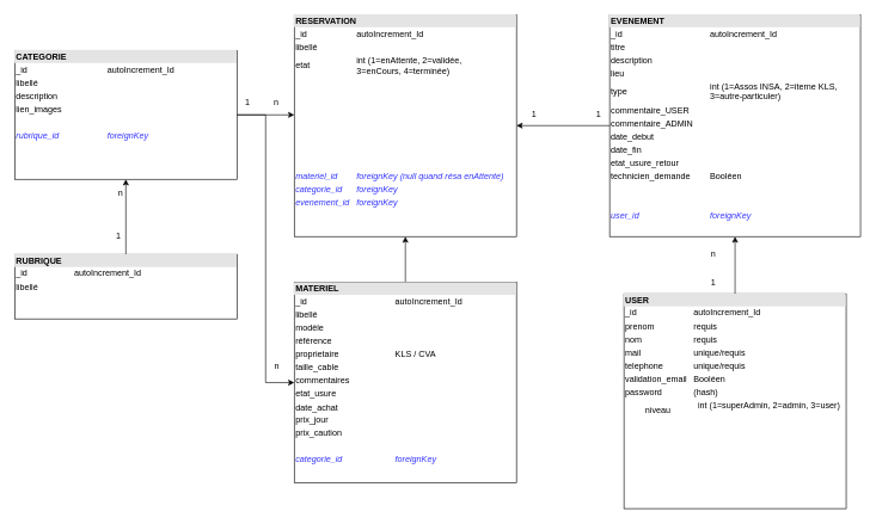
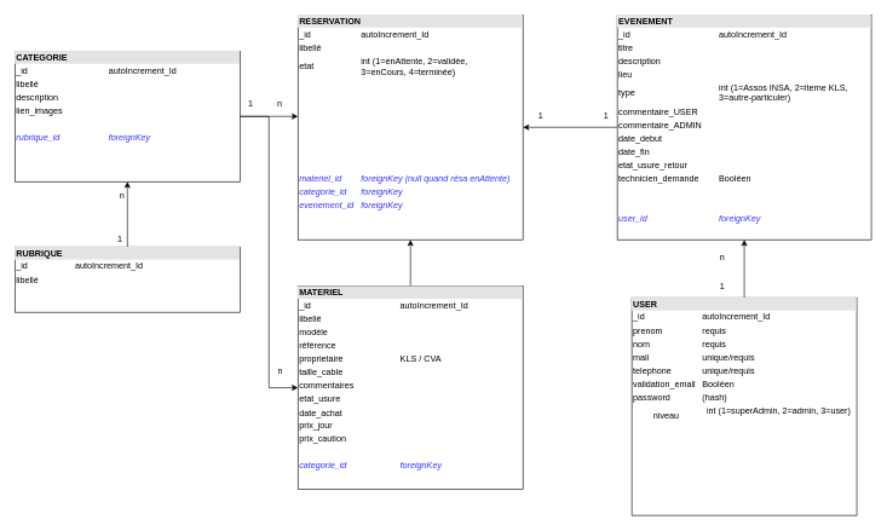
  <mxCell id="0" />
  <mxCell id="1" parent="0" />
  <mxCell id="2" value="&lt;div style=&quot;box-sizing:border-box;width:100%;background:#e4e4e4;padding:2px;&quot;&gt;&lt;b&gt;RESERVATION&lt;/b&gt;&lt;/div&gt;&lt;table style=&quot;width:100%;font-size:1em;&quot; cellspacing=&quot;0&quot; cellpadding=&quot;2&quot;&gt;&lt;tbody&gt;&lt;tr&gt;&lt;td&gt;_id&lt;/td&gt;&lt;td&gt;autoIncrement_Id&lt;/td&gt;&lt;/tr&gt;&lt;tr&gt;&lt;td&gt;libellé&lt;br&gt;&lt;/td&gt;&lt;td&gt;&lt;br&gt;&lt;/td&gt;&lt;/tr&gt;&lt;tr&gt;&lt;td&gt;etat&lt;br&gt;&lt;/td&gt;&lt;td&gt;int (1=enAttente, 2=validée,&lt;br&gt;3=enCours, 4=terminée)&lt;/td&gt;&lt;/tr&gt;&lt;tr&gt;&lt;td&gt;&lt;br&gt;&lt;/td&gt;&lt;td&gt;&lt;br&gt;&lt;/td&gt;&lt;/tr&gt;&lt;tr&gt;&lt;td&gt;&lt;br&gt;&lt;/td&gt;&lt;td&gt;&lt;br&gt;&lt;/td&gt;&lt;/tr&gt;&lt;tr&gt;&lt;td&gt;&lt;br&gt;&lt;/td&gt;&lt;td&gt;&lt;br&gt;&lt;/td&gt;&lt;/tr&gt;&lt;tr&gt;&lt;td&gt;&lt;br&gt;&lt;/td&gt;&lt;td&gt;&lt;br&gt;&lt;/td&gt;&lt;/tr&gt;&lt;tr&gt;&lt;td&gt;&lt;br&gt;&lt;/td&gt;&lt;td&gt;&lt;br&gt;&lt;/td&gt;&lt;/tr&gt;&lt;tr&gt;&lt;td&gt;&lt;br&gt;&lt;/td&gt;&lt;td&gt;&lt;br&gt;&lt;/td&gt;&lt;/tr&gt;&lt;tr&gt;&lt;td&gt;&lt;br&gt;&lt;/td&gt;&lt;td&gt;&lt;br&gt;&lt;/td&gt;&lt;/tr&gt;&lt;tr&gt;&lt;td&gt;&lt;font color=&quot;#3333FF&quot;&gt;&lt;i&gt;materiel_id&lt;br&gt;&lt;/i&gt;&lt;/font&gt;&lt;/td&gt;&lt;td&gt;&lt;font color=&quot;#3333FF&quot;&gt;&lt;i&gt;foreignKey (null quand résa enAttente)&lt;br&gt;&lt;/i&gt;&lt;/font&gt;&lt;/td&gt;&lt;/tr&gt;&lt;tr&gt;&lt;td&gt;&lt;font color=&quot;#3333FF&quot;&gt;&lt;i&gt;categorie_id&lt;br&gt;&lt;/i&gt;&lt;/font&gt;&lt;/td&gt;&lt;td&gt;&lt;font color=&quot;#3333FF&quot;&gt;&lt;i&gt;foreignKey&lt;/i&gt;&lt;/font&gt;&lt;/td&gt;&lt;/tr&gt;&lt;tr&gt;&lt;td&gt;&lt;font color=&quot;#3333FF&quot;&gt;&lt;i&gt;evenement_id&lt;br&gt;&lt;/i&gt;&lt;/font&gt;&lt;/td&gt;&lt;td&gt;&lt;font color=&quot;#3333FF&quot;&gt;&lt;i&gt;foreignKey&lt;/i&gt;&lt;/font&gt;&lt;/td&gt;&lt;/tr&gt;&lt;tr&gt;&lt;td&gt;&lt;br&gt;&lt;/td&gt;&lt;td&gt;&lt;br&gt;&lt;/td&gt;&lt;/tr&gt;&lt;tr&gt;&lt;td&gt;&lt;br&gt;&lt;/td&gt;&lt;td&gt;&lt;br&gt;&lt;/td&gt;&lt;/tr&gt;&lt;tr&gt;&lt;td&gt;&lt;br&gt;&lt;/td&gt;&lt;td&gt;&lt;br&gt;&lt;/td&gt;&lt;/tr&gt;&lt;tr&gt;&lt;td&gt;&lt;br&gt;&lt;/td&gt;&lt;td&gt;&lt;br&gt;&lt;/td&gt;&lt;/tr&gt;&lt;tr&gt;&lt;td&gt;&lt;br&gt;&lt;/td&gt;&lt;td&gt;&lt;br&gt;&lt;/td&gt;&lt;/tr&gt;&lt;tr&gt;&lt;td&gt;&lt;br&gt;&lt;/td&gt;&lt;td&gt;&lt;br&gt;&lt;/td&gt;&lt;/tr&gt;&lt;tr&gt;&lt;td&gt;&lt;br&gt;&lt;/td&gt;&lt;td&gt;&lt;br&gt;&lt;/td&gt;&lt;/tr&gt;&lt;tr&gt;&lt;td&gt;&lt;br&gt;&lt;/td&gt;&lt;td&gt;&lt;br&gt;&lt;/td&gt;&lt;/tr&gt;&lt;tr&gt;&lt;td&gt;&lt;table cellspacing=&quot;0&quot; cellpadding=&quot;2&quot;&gt;&lt;tbody&gt;&lt;tr&gt;&lt;td&gt;&lt;br&gt;&lt;br&gt;&lt;/td&gt;&lt;td&gt;&lt;br&gt;&lt;/td&gt;&lt;/tr&gt;&lt;tr&gt;&lt;td&gt;&lt;br&gt;&lt;/td&gt;&lt;td&gt;&lt;br&gt;&lt;/td&gt;&lt;/tr&gt;&lt;tr&gt;&lt;td&gt;&lt;br&gt;&lt;/td&gt;&lt;td&gt;&lt;br&gt;&lt;/td&gt;&lt;/tr&gt;&lt;tr&gt;&lt;td&gt;&lt;br&gt;&lt;/td&gt;&lt;td&gt;&lt;br&gt;&lt;/td&gt;&lt;/tr&gt;&lt;tr&gt;&lt;td&gt;&lt;br&gt;&lt;/td&gt;&lt;td&gt;&lt;br&gt;&lt;/td&gt;&lt;/tr&gt;&lt;/tbody&gt;&lt;/table&gt;&lt;/td&gt;&lt;td&gt;&lt;br&gt;&lt;/td&gt;&lt;/tr&gt;&lt;/tbody&gt;&lt;/table&gt;" style="verticalAlign=top;align=left;overflow=fill;html=1;rounded=0;" vertex="1" parent="1"><mxGeometry x="410" y="20" width="310" height="310" as="geometry" /></mxCell>
  <mxCell id="3" style="edgeStyle=orthogonalEdgeStyle;rounded=0;orthogonalLoop=1;jettySize=auto;html=1;entryX=0.5;entryY=1;entryDx=0;entryDy=0;" edge="1" parent="1" source="4" target="2"><mxGeometry relative="1" as="geometry" /></mxCell>
  <mxCell id="4" value="&lt;div style=&quot;box-sizing:border-box;width:100%;background:#e4e4e4;padding:2px;&quot;&gt;&lt;b&gt;MATERIEL&lt;/b&gt;&lt;/div&gt;&lt;table style=&quot;width:100%;font-size:1em;&quot; cellspacing=&quot;0&quot; cellpadding=&quot;2&quot;&gt;&lt;tbody&gt;&lt;tr&gt;&lt;td&gt;_id&lt;/td&gt;&lt;td&gt;autoIncrement_Id&lt;/td&gt;&lt;/tr&gt;&lt;tr&gt;&lt;td&gt;libellé&lt;/td&gt;&lt;td&gt;&lt;br&gt;&lt;/td&gt;&lt;/tr&gt;&lt;tr&gt;&lt;td&gt;modèle&lt;br&gt;&lt;/td&gt;&lt;td&gt;&lt;br&gt;&lt;/td&gt;&lt;/tr&gt;&lt;tr&gt;&lt;td&gt;référence&lt;br&gt;&lt;/td&gt;&lt;td&gt;&lt;br&gt;&lt;/td&gt;&lt;/tr&gt;&lt;tr&gt;&lt;td&gt;proprietaire&lt;br&gt;&lt;/td&gt;&lt;td&gt;KLS / CVA&lt;br&gt;&lt;/td&gt;&lt;/tr&gt;&lt;tr&gt;&lt;td&gt;taille_cable&lt;br&gt;&lt;/td&gt;&lt;td&gt;&lt;br&gt;&lt;/td&gt;&lt;/tr&gt;&lt;tr&gt;&lt;td&gt;commentaires&lt;br&gt;&lt;/td&gt;&lt;td&gt;&lt;br&gt;&lt;/td&gt;&lt;/tr&gt;&lt;tr&gt;&lt;td&gt;etat_usure&lt;br&gt;&lt;/td&gt;&lt;td&gt;&lt;br&gt;&lt;/td&gt;&lt;/tr&gt;&lt;tr&gt;&lt;td&gt;date_achat&lt;br&gt;&lt;/td&gt;&lt;td&gt;&lt;br&gt;&lt;/td&gt;&lt;/tr&gt;&lt;tr&gt;&lt;td&gt;prix_jour&lt;br&gt;&lt;/td&gt;&lt;td&gt;&lt;br&gt;&lt;/td&gt;&lt;/tr&gt;&lt;tr&gt;&lt;td&gt;prix_caution&lt;br&gt;&lt;/td&gt;&lt;td&gt;&lt;br&gt;&lt;/td&gt;&lt;/tr&gt;&lt;tr&gt;&lt;td&gt;&lt;br&gt;&lt;/td&gt;&lt;td&gt;&lt;br&gt;&lt;/td&gt;&lt;/tr&gt;&lt;tr&gt;&lt;td&gt;&lt;font color=&quot;#3333FF&quot;&gt;&lt;i&gt;categorie_id&lt;/i&gt;&lt;/font&gt;&lt;/td&gt;&lt;td&gt;&lt;font color=&quot;#3333FF&quot;&gt;&lt;i&gt;foreignKey&lt;/i&gt;&lt;/font&gt;&lt;/td&gt;&lt;/tr&gt;&lt;/tbody&gt;&lt;/table&gt;" style="verticalAlign=top;align=left;overflow=fill;html=1;" vertex="1" parent="1"><mxGeometry x="410" y="394" width="310" height="280" as="geometry" /></mxCell>
  <mxCell id="5" style="edgeStyle=orthogonalEdgeStyle;rounded=0;orthogonalLoop=1;jettySize=auto;html=1;entryX=0.5;entryY=1;entryDx=0;entryDy=0;" edge="1" parent="1" source="6" target="13"><mxGeometry relative="1" as="geometry" /></mxCell>
  <mxCell id="6" value="&lt;div style=&quot;box-sizing:border-box;width:100%;background:#e4e4e4;padding:2px;&quot;&gt;&lt;b&gt;USER&lt;/b&gt;&lt;br&gt;&lt;/div&gt;&lt;table style=&quot;width:100%;font-size:1em;&quot; cellspacing=&quot;0&quot; cellpadding=&quot;2&quot;&gt;&lt;tbody&gt;&lt;tr&gt;&lt;td&gt;_id&lt;/td&gt;&lt;td&gt;autoIncrement_Id&lt;/td&gt;&lt;/tr&gt;&lt;tr&gt;&lt;td&gt;prenom&lt;/td&gt;&lt;td&gt;requis&lt;/td&gt;&lt;/tr&gt;&lt;tr&gt;&lt;td&gt;nom&lt;br&gt;&lt;/td&gt;&lt;td&gt;requis&lt;/td&gt;&lt;/tr&gt;&lt;tr&gt;&lt;td&gt;mail&lt;/td&gt;&lt;td&gt;unique/requis&lt;br&gt;&lt;/td&gt;&lt;/tr&gt;&lt;tr&gt;&lt;td&gt;telephone&lt;br&gt;&lt;/td&gt;&lt;td&gt;unique/requis&lt;br&gt;&lt;/td&gt;&lt;/tr&gt;&lt;tr&gt;&lt;td&gt;validation_email&lt;br&gt;&lt;/td&gt;&lt;td&gt;Booléen&lt;br&gt;&lt;/td&gt;&lt;/tr&gt;&lt;tr&gt;&lt;td&gt;password&lt;br&gt;&lt;/td&gt;&lt;td&gt;(hash)&lt;br&gt;&lt;/td&gt;&lt;/tr&gt;&lt;tr&gt;&lt;td align=&quot;center&quot;&gt;niveau&lt;br&gt;&lt;/td&gt;&lt;td align=&quot;center&quot;&gt;int (1=superAdmin, 2=admin, 3=user)&lt;br&gt;&lt;br&gt;&lt;/td&gt;&lt;/tr&gt;&lt;tr&gt;&lt;td&gt;&lt;br&gt;&lt;/td&gt;&lt;td&gt;&lt;br&gt;&lt;/td&gt;&lt;/tr&gt;&lt;tr&gt;&lt;td&gt;&lt;br&gt;&lt;/td&gt;&lt;td&gt;&lt;br&gt;&lt;/td&gt;&lt;/tr&gt;&lt;/tbody&gt;&lt;/table&gt;" style="verticalAlign=top;align=left;overflow=fill;html=1;" vertex="1" parent="1"><mxGeometry x="870" y="410" width="310" height="300" as="geometry" /></mxCell>
  <mxCell id="7" style="edgeStyle=orthogonalEdgeStyle;rounded=0;orthogonalLoop=1;jettySize=auto;html=1;" edge="1" parent="1" source="9" target="2"><mxGeometry relative="1" as="geometry"><Array as="points"><mxPoint x="390" y="160" /><mxPoint x="390" y="160" /></Array></mxGeometry></mxCell>
  <mxCell id="8" style="edgeStyle=orthogonalEdgeStyle;rounded=0;orthogonalLoop=1;jettySize=auto;html=1;entryX=0;entryY=0.5;entryDx=0;entryDy=0;" edge="1" parent="1" source="9" target="4"><mxGeometry relative="1" as="geometry" /></mxCell>
  <mxCell id="9" value="&lt;div style=&quot;box-sizing:border-box;width:100%;background:#e4e4e4;padding:2px;&quot;&gt;&lt;b&gt;CATEGORIE&lt;/b&gt;&lt;/div&gt;&lt;table style=&quot;width:100%;font-size:1em;&quot; cellspacing=&quot;0&quot; cellpadding=&quot;2&quot;&gt;&lt;tbody&gt;&lt;tr&gt;&lt;td&gt;_id&lt;/td&gt;&lt;td&gt;autoIncrement_Id&lt;/td&gt;&lt;/tr&gt;&lt;tr&gt;&lt;td&gt;libellé&lt;/td&gt;&lt;td&gt;&lt;br&gt;&lt;/td&gt;&lt;/tr&gt;&lt;tr&gt;&lt;td&gt;description&lt;br&gt;&lt;/td&gt;&lt;td&gt;&lt;br&gt;&lt;/td&gt;&lt;/tr&gt;&lt;tr&gt;&lt;td&gt;lien_images&lt;br&gt;&lt;/td&gt;&lt;td&gt;&lt;br&gt;&lt;/td&gt;&lt;/tr&gt;&lt;tr&gt;&lt;td&gt;&lt;br&gt;&lt;/td&gt;&lt;td&gt;&lt;br&gt;&lt;/td&gt;&lt;/tr&gt;&lt;tr&gt;&lt;td&gt;&lt;font color=&quot;#3333FF&quot;&gt;&lt;i&gt;rubrique_id&lt;/i&gt;&lt;/font&gt;&lt;/td&gt;&lt;td&gt;&lt;font color=&quot;#3333FF&quot;&gt;&lt;i&gt;foreignKey&lt;/i&gt;&lt;/font&gt;&lt;/td&gt;&lt;/tr&gt;&lt;tr&gt;&lt;td&gt;&lt;br&gt;&lt;/td&gt;&lt;td&gt;&lt;br&gt;&lt;/td&gt;&lt;/tr&gt;&lt;tr&gt;&lt;td&gt;&lt;br&gt;&lt;/td&gt;&lt;td&gt;&lt;br&gt;&lt;/td&gt;&lt;/tr&gt;&lt;tr&gt;&lt;td&gt;&lt;br&gt;&lt;/td&gt;&lt;td&gt;&lt;br&gt;&lt;/td&gt;&lt;/tr&gt;&lt;/tbody&gt;&lt;/table&gt;" style="verticalAlign=top;align=left;overflow=fill;html=1;" vertex="1" parent="1"><mxGeometry x="20" y="70" width="310" height="180" as="geometry" /></mxCell>
  <mxCell id="10" style="edgeStyle=orthogonalEdgeStyle;rounded=0;orthogonalLoop=1;jettySize=auto;html=1;exitX=0.5;exitY=0;exitDx=0;exitDy=0;entryX=0.5;entryY=1;entryDx=0;entryDy=0;" edge="1" parent="1" source="11" target="9"><mxGeometry relative="1" as="geometry" /></mxCell>
- <mxCell id="11" value="&lt;div style=&quot;box-sizing:border-box;width:100%;background:#e4e4e4;padding:2px;&quot;&gt;&lt;b&gt;RUBRIQUE&lt;/b&gt;&lt;/div&gt;&lt;table style=&quot;width:100%;font-size:1em;&quot; cellspacing=&quot;0&quot; cellpadding=&quot;2&quot;&gt;&lt;tbody&gt;&lt;tr&gt;&lt;td&gt;_id&lt;/td&gt;&lt;td&gt;autoIncrement_Id&lt;/td&gt;&lt;/tr&gt;&lt;tr&gt;&lt;td&gt;libellé&lt;/td&gt;&lt;td&gt;&lt;br&gt;&lt;/td&gt;&lt;/tr&gt;&lt;tr&gt;&lt;td&gt;&lt;br&gt;&lt;/td&gt;&lt;td&gt;&lt;br&gt;&lt;/td&gt;&lt;/tr&gt;&lt;tr&gt;&lt;td&gt;&lt;br&gt;&lt;/td&gt;&lt;td&gt;&lt;br&gt;&lt;/td&gt;&lt;/tr&gt;&lt;tr&gt;&lt;td&gt;&lt;br&gt;&lt;/td&gt;&lt;td&gt;&lt;br&gt;&lt;/td&gt;&lt;/tr&gt;&lt;tr&gt;&lt;td&gt;&lt;br&gt;&lt;/td&gt;&lt;td&gt;&lt;br&gt;&lt;/td&gt;&lt;/tr&gt;&lt;tr&gt;&lt;td&gt;&lt;br&gt;&lt;/td&gt;&lt;td&gt;&lt;br&gt;&lt;/td&gt;&lt;/tr&gt;&lt;/tbody&gt;&lt;/table&gt;" style="verticalAlign=top;align=left;overflow=fill;html=1;" vertex="1" parent="1"><mxGeometry x="20" y="355" width="310" height="90" as="geometry" /></mxCell>
+ <mxCell id="11" value="&lt;div style=&quot;box-sizing:border-box;width:100%;background:#e4e4e4;padding:2px;&quot;&gt;&lt;b&gt;RUBRIQUE&lt;/b&gt;&lt;/div&gt;&lt;table style=&quot;width:100%;font-size:1em;&quot; cellspacing=&quot;0&quot; cellpadding=&quot;2&quot;&gt;&lt;tbody&gt;&lt;tr&gt;&lt;td&gt;_id&lt;/td&gt;&lt;td&gt;autoIncrement_Id&lt;/td&gt;&lt;/tr&gt;&lt;tr&gt;&lt;td&gt;libellé&lt;/td&gt;&lt;td&gt;&lt;br&gt;&lt;/td&gt;&lt;/tr&gt;&lt;tr&gt;&lt;td&gt;&lt;br&gt;&lt;/td&gt;&lt;td&gt;&lt;br&gt;&lt;/td&gt;&lt;/tr&gt;&lt;tr&gt;&lt;td&gt;&lt;br&gt;&lt;/td&gt;&lt;td&gt;&lt;br&gt;&lt;/td&gt;&lt;/tr&gt;&lt;tr&gt;&lt;td&gt;&lt;br&gt;&lt;/td&gt;&lt;td&gt;&lt;br&gt;&lt;/td&gt;&lt;/tr&gt;&lt;tr&gt;&lt;td&gt;&lt;br&gt;&lt;/td&gt;&lt;td&gt;&lt;br&gt;&lt;/td&gt;&lt;/tr&gt;&lt;tr&gt;&lt;td&gt;&lt;br&gt;&lt;/td&gt;&lt;td&gt;&lt;br&gt;&lt;/td&gt;&lt;/tr&gt;&lt;/tbody&gt;&lt;/table&gt;" style="verticalAlign=top;align=left;overflow=fill;html=1;" vertex="1" parent="1"><mxGeometry x="20" y="340" width="310" height="90" as="geometry" /></mxCell>
  <mxCell id="12" style="edgeStyle=orthogonalEdgeStyle;rounded=0;orthogonalLoop=1;jettySize=auto;html=1;exitX=0;exitY=0.5;exitDx=0;exitDy=0;entryX=1;entryY=0.5;entryDx=0;entryDy=0;" edge="1" parent="1" source="13" target="2"><mxGeometry relative="1" as="geometry" /></mxCell>
  <mxCell id="13" value="&lt;div style=&quot;box-sizing:border-box;width:100%;background:#e4e4e4;padding:2px;&quot;&gt;&lt;b&gt;EVENEMENT&lt;/b&gt;&lt;/div&gt;&lt;table style=&quot;width:100%;font-size:1em;&quot; cellspacing=&quot;0&quot; cellpadding=&quot;2&quot;&gt;&lt;tbody&gt;&lt;tr&gt;&lt;td&gt;_id&lt;/td&gt;&lt;td&gt;autoIncrement_Id&lt;/td&gt;&lt;/tr&gt;&lt;tr&gt;&lt;td&gt;titre&lt;br&gt;&lt;/td&gt;&lt;td&gt;&lt;br&gt;&lt;/td&gt;&lt;/tr&gt;&lt;tr&gt;&lt;td&gt;description&lt;br&gt;&lt;/td&gt;&lt;td&gt;&lt;br&gt;&lt;/td&gt;&lt;/tr&gt;&lt;tr&gt;&lt;td&gt;lieu&lt;br&gt;&lt;/td&gt;&lt;td&gt;&lt;br&gt;&lt;/td&gt;&lt;/tr&gt;&lt;tr&gt;&lt;td&gt;type&lt;br&gt;&lt;/td&gt;&lt;td&gt;int (1=Assos INSA, 2=iterne KLS, &lt;br&gt;3=autre-particuler)&lt;br&gt;&lt;/td&gt;&lt;/tr&gt;&lt;tr&gt;&lt;td&gt;commentaire_USER&lt;br&gt;&lt;/td&gt;&lt;td&gt;&lt;br&gt;&lt;/td&gt;&lt;/tr&gt;&lt;tr&gt;&lt;td&gt;commentaire_ADMIN&lt;/td&gt;&lt;td&gt;&lt;br&gt;&lt;/td&gt;&lt;/tr&gt;&lt;tr&gt;&lt;td&gt;date_debut&lt;br&gt;&lt;/td&gt;&lt;td&gt;&lt;br&gt;&lt;/td&gt;&lt;/tr&gt;&lt;tr&gt;&lt;td&gt;date_fin&lt;br&gt;&lt;/td&gt;&lt;td&gt;&lt;br&gt;&lt;/td&gt;&lt;/tr&gt;&lt;tr&gt;&lt;td&gt;etat_usure_retour&lt;br&gt;&lt;/td&gt;&lt;td&gt;&lt;br&gt;&lt;/td&gt;&lt;/tr&gt;&lt;tr&gt;&lt;td&gt;technicien_demande&lt;/td&gt;&lt;td&gt;Booléen&lt;/td&gt;&lt;/tr&gt;&lt;tr&gt;&lt;td&gt;&lt;br&gt;&lt;/td&gt;&lt;td&gt;&lt;br&gt;&lt;/td&gt;&lt;/tr&gt;&lt;tr&gt;&lt;td&gt;&lt;font color=&quot;#3333FF&quot;&gt;&lt;i&gt;&lt;br&gt;&lt;/i&gt;&lt;/font&gt;&lt;/td&gt;&lt;td&gt;&lt;br&gt;&lt;/td&gt;&lt;/tr&gt;&lt;tr&gt;&lt;td&gt;&lt;font color=&quot;#3333FF&quot;&gt;&lt;i&gt;user_id&lt;br&gt;&lt;/i&gt;&lt;/font&gt;&lt;/td&gt;&lt;td&gt;&lt;font color=&quot;#3333FF&quot;&gt;&lt;i&gt;foreignKey&lt;/i&gt;&lt;/font&gt;&lt;/td&gt;&lt;/tr&gt;&lt;tr&gt;&lt;td&gt;&lt;br&gt;&lt;/td&gt;&lt;td&gt;&lt;br&gt;&lt;/td&gt;&lt;/tr&gt;&lt;tr&gt;&lt;td&gt;&lt;br&gt;&lt;/td&gt;&lt;td&gt;&lt;br&gt;&lt;/td&gt;&lt;/tr&gt;&lt;tr&gt;&lt;td&gt;&lt;br&gt;&lt;/td&gt;&lt;td&gt;&lt;br&gt;&lt;/td&gt;&lt;/tr&gt;&lt;tr&gt;&lt;td&gt;&lt;br&gt;&lt;/td&gt;&lt;td&gt;&lt;br&gt;&lt;/td&gt;&lt;/tr&gt;&lt;tr&gt;&lt;td&gt;&lt;br&gt;&lt;/td&gt;&lt;td&gt;&lt;br&gt;&lt;/td&gt;&lt;/tr&gt;&lt;tr&gt;&lt;td&gt;&lt;br&gt;&lt;/td&gt;&lt;td&gt;&lt;br&gt;&lt;/td&gt;&lt;/tr&gt;&lt;tr&gt;&lt;td&gt;&lt;br&gt;&lt;/td&gt;&lt;td&gt;&lt;br&gt;&lt;/td&gt;&lt;/tr&gt;&lt;tr&gt;&lt;td&gt;&lt;br&gt;&lt;/td&gt;&lt;td&gt;&lt;br&gt;&lt;/td&gt;&lt;/tr&gt;&lt;tr&gt;&lt;td&gt;&lt;table cellspacing=&quot;0&quot; cellpadding=&quot;2&quot;&gt;&lt;tbody&gt;&lt;tr&gt;&lt;td&gt;&lt;br&gt;&lt;br&gt;&lt;/td&gt;&lt;td&gt;&lt;br&gt;&lt;/td&gt;&lt;/tr&gt;&lt;tr&gt;&lt;td&gt;&lt;br&gt;&lt;/td&gt;&lt;td&gt;&lt;br&gt;&lt;/td&gt;&lt;/tr&gt;&lt;tr&gt;&lt;td&gt;&lt;br&gt;&lt;/td&gt;&lt;td&gt;&lt;br&gt;&lt;/td&gt;&lt;/tr&gt;&lt;tr&gt;&lt;td&gt;&lt;br&gt;&lt;/td&gt;&lt;td&gt;&lt;br&gt;&lt;/td&gt;&lt;/tr&gt;&lt;tr&gt;&lt;td&gt;&lt;br&gt;&lt;/td&gt;&lt;td&gt;&lt;br&gt;&lt;/td&gt;&lt;/tr&gt;&lt;/tbody&gt;&lt;/table&gt;&lt;/td&gt;&lt;td&gt;&lt;br&gt;&lt;/td&gt;&lt;/tr&gt;&lt;/tbody&gt;&lt;/table&gt;" style="verticalAlign=top;align=left;overflow=fill;html=1;rounded=0;" vertex="1" parent="1"><mxGeometry x="850" y="20" width="350" height="310" as="geometry" /></mxCell>
  <mxCell id="14" style="edgeStyle=orthogonalEdgeStyle;rounded=0;orthogonalLoop=1;jettySize=auto;html=1;exitX=0.5;exitY=1;exitDx=0;exitDy=0;" edge="1" parent="1" source="2" target="2"><mxGeometry relative="1" as="geometry" /></mxCell>
  <mxCell id="15" value="n" style="text;strokeColor=none;align=center;fillColor=none;html=1;verticalAlign=middle;whiteSpace=wrap;rounded=0;" vertex="1" parent="1"><mxGeometry x="370" y="127" width="30" height="30" as="geometry" /></mxCell>
  <mxCell id="16" value="1" style="text;strokeColor=none;align=center;fillColor=none;html=1;verticalAlign=middle;whiteSpace=wrap;rounded=0;" vertex="1" parent="1"><mxGeometry x="330" y="127" width="30" height="30" as="geometry" /></mxCell>
  <mxCell id="17" value="1" style="text;strokeColor=none;align=center;fillColor=none;html=1;verticalAlign=middle;whiteSpace=wrap;rounded=0;" vertex="1" parent="1"><mxGeometry x="150" y="320" width="30" height="20" as="geometry" /></mxCell>
  <mxCell id="18" value="n" style="text;strokeColor=none;align=center;fillColor=none;html=1;verticalAlign=middle;whiteSpace=wrap;rounded=0;" vertex="1" parent="1"><mxGeometry x="153" y="260" width="30" height="20" as="geometry" /></mxCell>
  <mxCell id="19" value="n" style="text;strokeColor=none;align=center;fillColor=none;html=1;verticalAlign=middle;whiteSpace=wrap;rounded=0;" vertex="1" parent="1"><mxGeometry x="371" y="497" width="30" height="30" as="geometry" /></mxCell>
  <mxCell id="20" value="1" style="text;strokeColor=none;align=center;fillColor=none;html=1;verticalAlign=middle;whiteSpace=wrap;rounded=0;" vertex="1" parent="1"><mxGeometry x="820" y="145" width="30" height="30" as="geometry" /></mxCell>
  <mxCell id="21" value="1" style="text;strokeColor=none;align=center;fillColor=none;html=1;verticalAlign=middle;whiteSpace=wrap;rounded=0;" vertex="1" parent="1"><mxGeometry x="730" y="145" width="30" height="30" as="geometry" /></mxCell>
  <mxCell id="22" value="n" style="text;strokeColor=none;align=center;fillColor=none;html=1;verticalAlign=middle;whiteSpace=wrap;rounded=0;" vertex="1" parent="1"><mxGeometry x="980" y="340" width="30" height="30" as="geometry" /></mxCell>
  <mxCell id="23" value="1" style="text;strokeColor=none;align=center;fillColor=none;html=1;verticalAlign=middle;whiteSpace=wrap;rounded=0;" vertex="1" parent="1"><mxGeometry x="980" y="380" width="30" height="30" as="geometry" /></mxCell>
